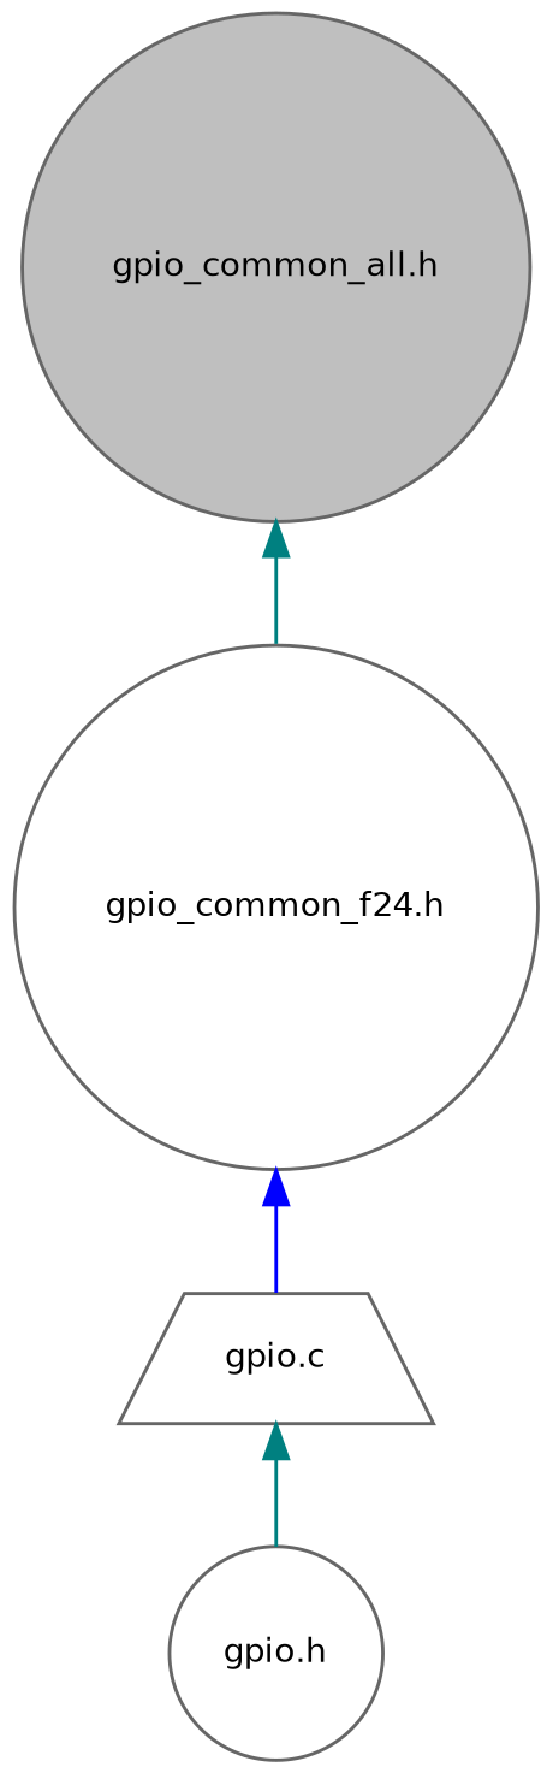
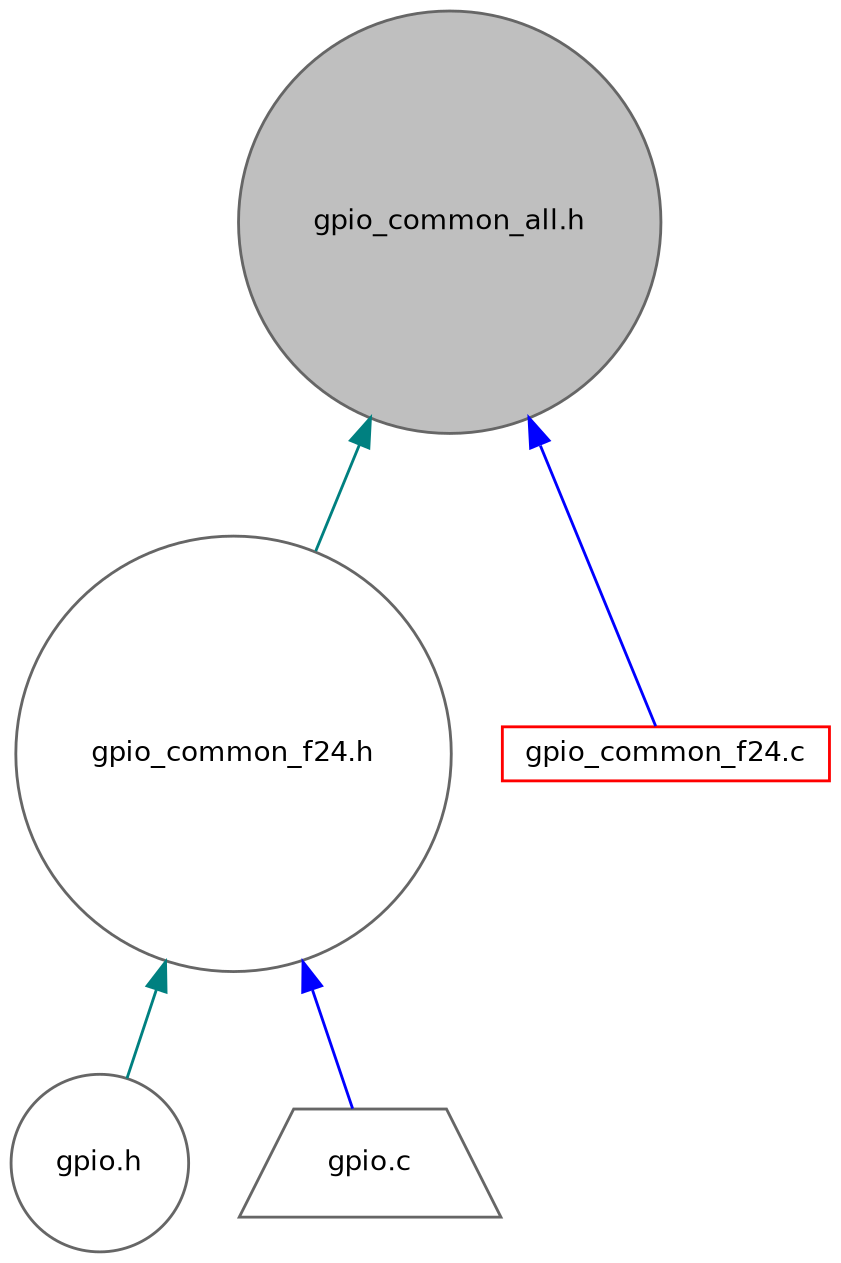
  digraph {
    node [color=gray40 fillcolor=white fontname=Helvetica fontsize=10 shape=circle style=filled]
    edge [color=teal dir=back fontname=Helvetica fontsize=10 labelfontname=Helvetica labelfontsize=10 style=solid]
    n1 [fillcolor=grey75 fontcolor=black height=0.2 label="gpio_common_all.h" width=0.4]
    n2 [height=0.2 label="gpio_common_f24.h" width=0.4]
+   n3 [color=red height=0.2 label="gpio_common_f24.c" shape=box width=0.4]
    n4 [height=0.2 label="gpio.h" width=0.4]
    n5 [height=0.2 label="gpio.c" shape=trapezium width=0.4]
    n1 -> n2
-   n5 -> n4
+   n1 -> n3 [color=blue]
+   n2 -> n4
    n2 -> n5 [color=blue]
  }
